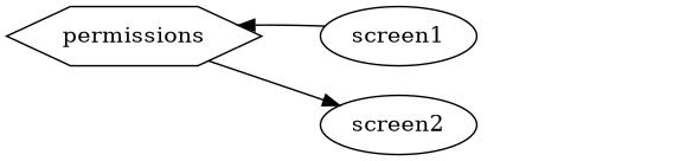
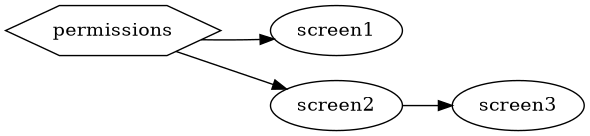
  digraph {
    rankdir=LR
    schemaFileName="single-flow-non-app-root-schema"
    permissions [shape=hexagon type=flow]
    screen1
    screen2
-   screen1 -> permissions
+   screen3
+   permissions -> screen1
    permissions -> screen2
+   screen2 -> screen3
  }
